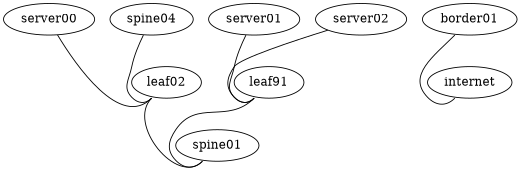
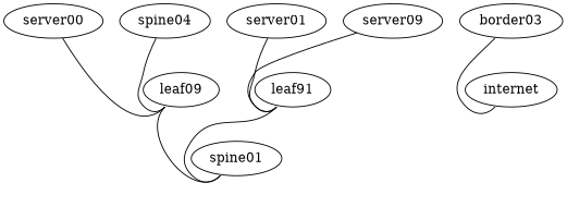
  graph {
    node [config="./helper_scripts/extra_switch_config.sh" function=leaf memory=1024 os="CumulusCommunity/cumulus-vx" version="3.7.11"]
    edge [headport=swp1 tailport=eth1]
    n1 [label=leaf91 mgmt_ip="192.168.200.1"]
    spine01 [mgmt_ip="192.168.200.3"]
-   leaf02 [mgmt_ip="192.168.200.2"]
-   border01 [mgmt_ip="192.168.200.4"]
+   leaf02 [mgmt_ip="192.168.200.2" label=leaf09]
+   border01 [mgmt_ip="192.168.200.4" label=border03]
    internet [mgmt_ip="192.168.200.5"]
    server01 [config="./helper_scripts/extra_server_config.sh" function=host memory=768 mgmt_ip="192.168.200.11" os="generic/debian10" version=""]
-   server02 [config="./helper_scripts/extra_server_config.sh" function=host memory=768 mgmt_ip="192.168.200.12" os="generic/debian10" version=""]
+   server02 [config="./helper_scripts/extra_server_config.sh" function=host memory=768 mgmt_ip="192.168.200.12" os="generic/debian10" label=server09 version=""]
    n8 [config="./helper_scripts/extra_server_config.sh" function=host label=server00 memory=768 mgmt_ip="192.168.200.13" os="generic/debian10" version=""]
    n9 [config="./helper_scripts/extra_server_config.sh" function=host label=spine04 memory=768 mgmt_ip="192.168.200.14" os="generic/debian10" version=""]
    n1 -- spine01 [tailport=swp1]
    leaf02 -- spine01 [headport=swp2 tailport=swp1]
    border01 -- internet [tailport=swp1]
    server01 -- n1 [headport=swp10]
    server02 -- n1 [headport=swp11]
    n8 -- leaf02 [headport=swp10]
    n9 -- leaf02 [headport=swp11]
  }
